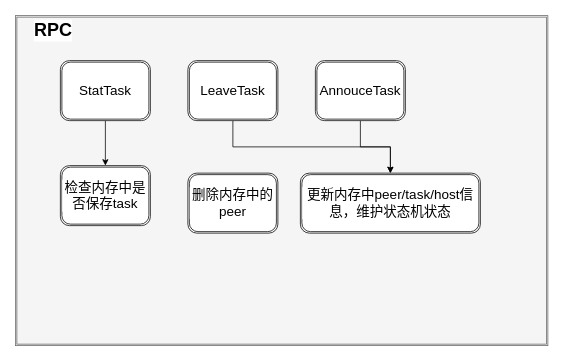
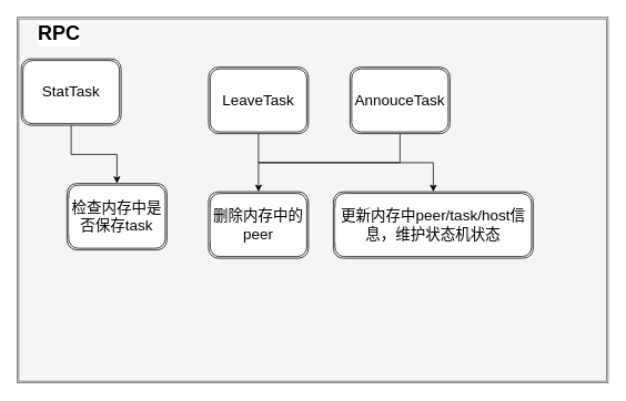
  <mxCell id="0" />
  <mxCell id="1" parent="0" />
  <mxCell id="2" value="" style="shape=ext;double=1;rounded=0;whiteSpace=wrap;html=1;labelBackgroundColor=#FFFFFF;fontFamily=Helvetica;fontSize=18;fontColor=#333333;fillColor=#f5f5f5;strokeColor=#666666;" vertex="1" parent="1"><mxGeometry x="20" y="20" width="710" height="440" as="geometry" /></mxCell>
  <mxCell id="3" value="RPC" style="text;strokeColor=none;fillColor=none;html=1;fontSize=24;fontStyle=1;verticalAlign=middle;align=center;labelBackgroundColor=#FFFFFF;fontFamily=Helvetica;fontColor=#000000;" vertex="1" parent="1"><mxGeometry x="20" y="20" width="100" height="40" as="geometry" /></mxCell>
  <mxCell id="4" style="edgeStyle=orthogonalEdgeStyle;rounded=0;orthogonalLoop=1;jettySize=auto;html=1;exitX=0.5;exitY=1;exitDx=0;exitDy=0;fontFamily=Helvetica;fontSize=18;fontColor=#000000;" edge="1" parent="1" source="5" target="10"><mxGeometry relative="1" as="geometry" /></mxCell>
- <mxCell id="5" value="StatTask" style="shape=ext;double=1;rounded=1;whiteSpace=wrap;html=1;labelBackgroundColor=#FFFFFF;fontFamily=Helvetica;fontSize=18;fontColor=#000000;" vertex="1" parent="1"><mxGeometry x="80" y="80" width="120" height="80" as="geometry" /></mxCell>
+ <mxCell id="5" value="StatTask" style="shape=ext;double=1;rounded=1;whiteSpace=wrap;html=1;labelBackgroundColor=#FFFFFF;fontFamily=Helvetica;fontSize=18;fontColor=#000000;" vertex="1" parent="1"><mxGeometry x="25" y="70" width="120" height="80" as="geometry" /></mxCell>
  <mxCell id="6" style="edgeStyle=orthogonalEdgeStyle;rounded=0;orthogonalLoop=1;jettySize=auto;html=1;exitX=0.5;exitY=1;exitDx=0;exitDy=0;fontFamily=Helvetica;fontSize=18;fontColor=#000000;" edge="1" parent="1" source="7" target="12"><mxGeometry relative="1" as="geometry" /></mxCell>
  <mxCell id="7" value="LeaveTask" style="shape=ext;double=1;rounded=1;whiteSpace=wrap;html=1;labelBackgroundColor=#FFFFFF;fontFamily=Helvetica;fontSize=18;fontColor=#000000;" vertex="1" parent="1"><mxGeometry x="250" y="80" width="120" height="80" as="geometry" /></mxCell>
- <mxCell id="8" style="edgeStyle=orthogonalEdgeStyle;rounded=0;orthogonalLoop=1;jettySize=auto;html=1;exitX=0.5;exitY=1;exitDx=0;exitDy=0;fontFamily=Helvetica;fontSize=18;fontColor=#000000;" edge="1" parent="1" source="9" target="12"><mxGeometry relative="1" as="geometry" /></mxCell>
+ <mxCell id="8" style="edgeStyle=orthogonalEdgeStyle;rounded=0;orthogonalLoop=1;jettySize=auto;html=1;exitX=0.5;exitY=1;exitDx=0;exitDy=0;fontFamily=Helvetica;fontSize=18;fontColor=#000000;" edge="1" parent="1" source="9" target="11"><mxGeometry relative="1" as="geometry" /></mxCell>
  <mxCell id="9" value="AnnouceTask" style="shape=ext;double=1;rounded=1;whiteSpace=wrap;html=1;labelBackgroundColor=#FFFFFF;fontFamily=Helvetica;fontSize=18;fontColor=#000000;" vertex="1" parent="1"><mxGeometry x="420" y="80" width="120" height="80" as="geometry" /></mxCell>
  <mxCell id="10" value="检查内存中是否保存task" style="shape=ext;double=1;rounded=1;whiteSpace=wrap;html=1;labelBackgroundColor=#FFFFFF;fontFamily=Helvetica;fontSize=18;fontColor=#000000;" vertex="1" parent="1"><mxGeometry x="80" y="220" width="120" height="80" as="geometry" /></mxCell>
  <mxCell id="11" value="删除内存中的peer" style="shape=ext;double=1;rounded=1;whiteSpace=wrap;html=1;labelBackgroundColor=#FFFFFF;fontFamily=Helvetica;fontSize=18;fontColor=#000000;" vertex="1" parent="1"><mxGeometry x="250" y="230" width="120" height="80" as="geometry" /></mxCell>
  <mxCell id="12" value="更新内存中peer/task/host信息，维护状态机状态" style="shape=ext;double=1;rounded=1;whiteSpace=wrap;html=1;labelBackgroundColor=#FFFFFF;fontFamily=Helvetica;fontSize=18;fontColor=#000000;" vertex="1" parent="1"><mxGeometry x="400" y="230" width="240" height="80" as="geometry" /></mxCell>
